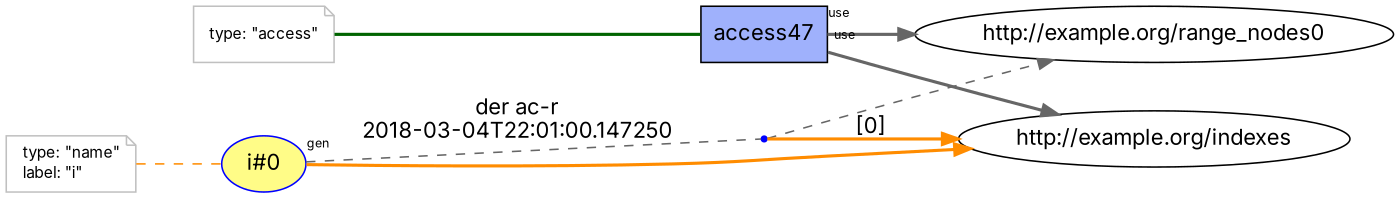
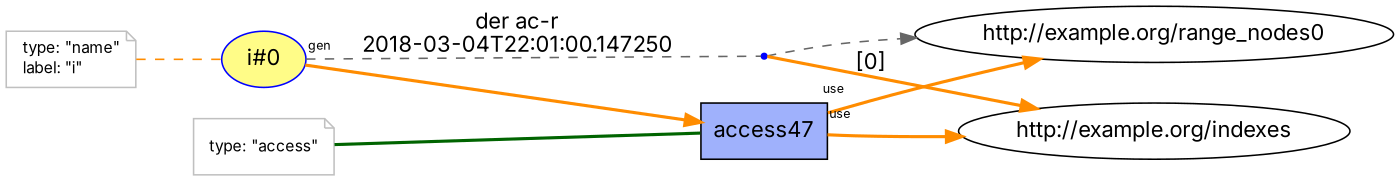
  digraph {
    fontname=Inter
    rankdir=LR
    node [color=black fontname=Inter]
    edge [color=gray40 fontname=Inter style=bold]
    n1 [color=blue fillcolor="#FFFC87" label="i#0" style=filled]
    n2 [fillcolor="#9FB1FC" label=access47 shape=polygon sides=4 style=filled]
    bn0 [color=blue shape=point]
    "http://example.org/range_nodes0"
    "http://example.org/indexes"
    n6 [color=gray fontcolor=black fontsize=10 label=<<TABLE cellpadding="0" border="0"> 	<TR> 	    <TD align="left">type:</TD> 	    <TD align="left">&quot;name&quot;</TD> 	</TR> 	<TR> 	    <TD align="left">label:</TD> 	    <TD align="left">&quot;i&quot;</TD> 	</TR> </TABLE>> shape=note]
    n7 [color=gray fontcolor=black fontsize=10 label=<<TABLE cellpadding="0" border="0"> 	<TR> 	    <TD align="left">type:</TD> 	    <TD align="left">&quot;access&quot;</TD> 	</TR> </TABLE>> shape=note]
-   n1 -> "http://example.org/indexes" [color=darkorange labelangle=60.0 labeldistance=1.5 labelfontsize=8 rotation=20 taillabel=gen]
+   n1 -> n2 [color=darkorange labelangle=60.0 labeldistance=1.5 labelfontsize=8 rotation=20 taillabel=gen]
    n1 -> bn0 [arrowhead=none label="der ac-r\n2018-03-04T22:01:00.147250" style=dashed]
-   n2 -> "http://example.org/range_nodes0" [labelangle=60.0 labeldistance=1.5 labelfontsize=8 rotation=20 taillabel=use]
-   n2 -> "http://example.org/indexes" [labelangle=60.0 labeldistance=1.5 labelfontsize=8 rotation=20 taillabel=use]
+   n2 -> "http://example.org/range_nodes0" [color=darkorange labelangle=60.0 labeldistance=1.5 labelfontsize=8 rotation=20 taillabel=use]
+   n2 -> "http://example.org/indexes" [color=darkorange labelangle=60.0 labeldistance=1.5 labelfontsize=8 rotation=20 taillabel=use]
    bn0 -> "http://example.org/range_nodes0" [style=dashed]
    bn0 -> "http://example.org/indexes" [color=darkorange label="[0]" labelangle=60.0 labeldistance=1.5 labelfontsize=8 rotation=20]
    n6 -> n1 [arrowhead=none color=darkorange style=dashed]
    n7 -> n2 [arrowhead=none color=darkgreen]
  }
